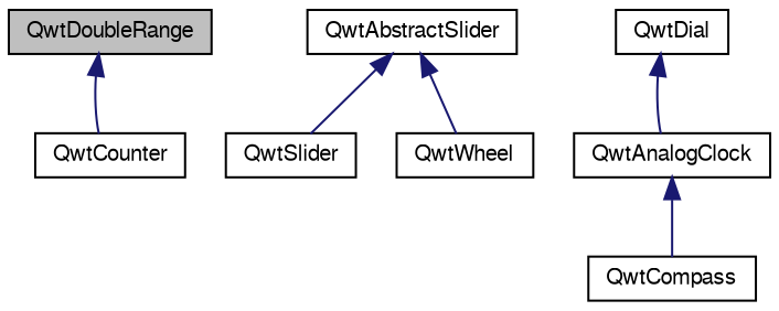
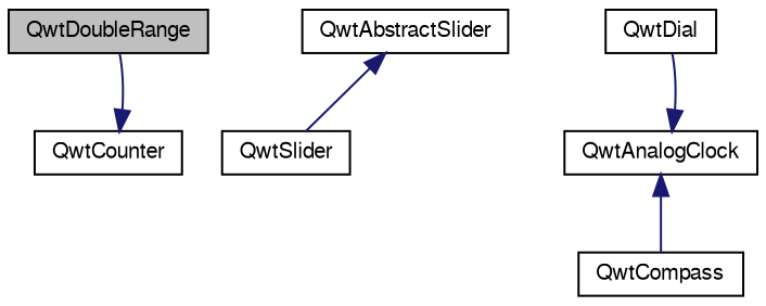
  digraph {
    node [color=black fillcolor=white fontname=FreeSans fontsize=10 shape=record style=filled]
    edge [color=midnightblue dir=back fontname=FreeSans fontsize=10 labelfontname=FreeSans labelfontsize=10 style=solid]
    n1 [fillcolor=grey75 fontcolor=black height=0.2 label=QwtDoubleRange width=0.4]
    n2 [height=0.2 label=QwtCounter width=0.4]
    n3 [height=0.2 label=QwtAbstractSlider width=0.4]
    n4 [height=0.2 label=QwtSlider width=0.4]
-   n5 [height=0.2 label=QwtWheel width=0.4]
    n6 [height=0.2 label=QwtDial width=0.4]
    n7 [height=0.2 label=QwtAnalogClock width=0.4]
    n8 [height=0.2 label=QwtCompass width=0.4]
-   n1 -> n2
+   n2 -> n1
    n3 -> n4
-   n3 -> n5
-   n6 -> n7
+   n7 -> n6
    n7 -> n8
  }
